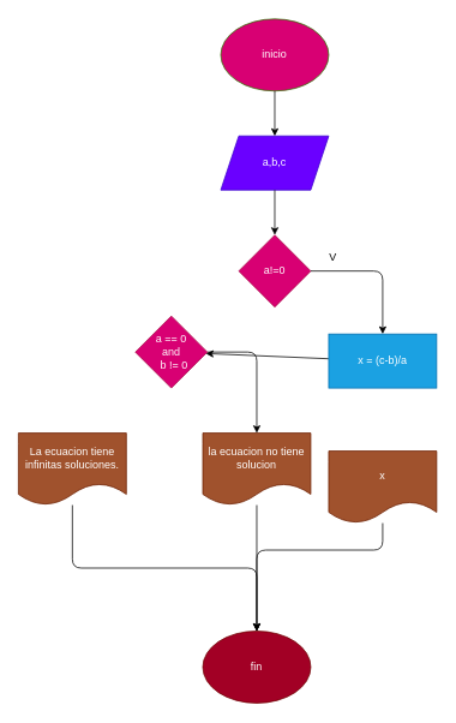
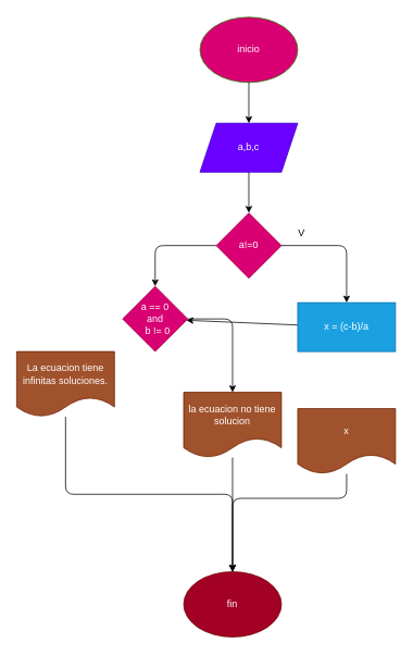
  <mxCell id="0" />
  <mxCell id="1" parent="0" />
  <mxCell id="2" value="inicio" style="ellipse;whiteSpace=wrap;html=1;fillColor=#d80073;fontColor=#ffffff;strokeColor=#2D7600;" parent="1" vertex="1"><mxGeometry x="245" y="20" width="120" height="80" as="geometry" /></mxCell>
  <mxCell id="3" value="a,b,c" style="shape=parallelogram;perimeter=parallelogramPerimeter;whiteSpace=wrap;html=1;fixedSize=1;fillColor=#6a00ff;fontColor=#ffffff;strokeColor=#3700CC;" parent="1" vertex="1"><mxGeometry x="245" y="150" width="120" height="60" as="geometry" /></mxCell>
  <mxCell id="4" value="a!=0" style="rhombus;whiteSpace=wrap;html=1;fillColor=#d80073;fontColor=#ffffff;strokeColor=#A50040;" parent="1" vertex="1"><mxGeometry x="265" y="260" width="80" height="80" as="geometry" /></mxCell>
  <mxCell id="5" value="fin" style="ellipse;whiteSpace=wrap;html=1;fillColor=#a20025;fontColor=#ffffff;strokeColor=#6F0000;" parent="1" vertex="1"><mxGeometry x="225" y="700" width="120" height="80" as="geometry" /></mxCell>
  <mxCell id="6" value="" style="endArrow=classic;html=1;" parent="1" source="2" target="3" edge="1"><mxGeometry width="50" height="50" relative="1" as="geometry"><mxPoint x="210" y="340" as="sourcePoint" /><mxPoint x="260" y="290" as="targetPoint" /></mxGeometry></mxCell>
  <mxCell id="7" value="" style="endArrow=classic;html=1;" parent="1" source="3" target="4" edge="1"><mxGeometry width="50" height="50" relative="1" as="geometry"><mxPoint x="315" y="110" as="sourcePoint" /><mxPoint x="315" y="160" as="targetPoint" /></mxGeometry></mxCell>
+ <mxCell id="8" value="" style="edgeStyle=segmentEdgeStyle;endArrow=classic;html=1;" parent="1" source="4" target="17" edge="1"><mxGeometry width="50" height="50" relative="1" as="geometry"><mxPoint x="210" y="340" as="sourcePoint" /><mxPoint x="205" y="400" as="targetPoint" /></mxGeometry></mxCell>
  <mxCell id="9" value="" style="edgeStyle=segmentEdgeStyle;endArrow=classic;html=1;" parent="1" source="4" target="14" edge="1"><mxGeometry width="50" height="50" relative="1" as="geometry"><mxPoint x="275" y="310" as="sourcePoint" /><mxPoint x="405" y="400" as="targetPoint" /></mxGeometry></mxCell>
  <mxCell id="10" value="" style="edgeStyle=elbowEdgeStyle;elbow=vertical;endArrow=classic;html=1;" parent="1" source="15" target="5" edge="1"><mxGeometry width="50" height="50" relative="1" as="geometry"><mxPoint x="405" y="480" as="sourcePoint" /><mxPoint x="410" y="390" as="targetPoint" /><Array as="points"><mxPoint x="360" y="610" /><mxPoint x="360" y="560" /></Array></mxGeometry></mxCell>
  <mxCell id="11" value="" style="edgeStyle=elbowEdgeStyle;elbow=vertical;endArrow=classic;html=1;" parent="1" source="20" target="5" edge="1"><mxGeometry width="50" height="50" relative="1" as="geometry"><mxPoint x="205" y="480" as="sourcePoint" /><mxPoint x="315" y="570" as="targetPoint" /></mxGeometry></mxCell>
  <mxCell id="12" value="V" style="text;html=1;strokeColor=none;fillColor=none;align=center;verticalAlign=middle;whiteSpace=wrap;rounded=0;" parent="1" vertex="1"><mxGeometry x="340" y="270" width="60" height="30" as="geometry" /></mxCell>
  <mxCell id="13" style="edgeStyle=none;html=1;" edge="1" parent="1" source="14" target="17"><mxGeometry relative="1" as="geometry" /></mxCell>
  <mxCell id="14" value="x = (c-b)/a" style="rounded=0;whiteSpace=wrap;html=1;fillColor=#1ba1e2;fontColor=#ffffff;strokeColor=#006EAF;" vertex="1" parent="1"><mxGeometry x="365" y="370" width="120" height="60" as="geometry" /></mxCell>
  <mxCell id="15" value="x" style="shape=document;whiteSpace=wrap;html=1;boundedLbl=1;fillColor=#a0522d;fontColor=#ffffff;strokeColor=#6D1F00;" vertex="1" parent="1"><mxGeometry x="365" y="500" width="120" height="80" as="geometry" /></mxCell>
  <mxCell id="16" style="edgeStyle=none;html=1;" edge="1" parent="1" source="17" target="19"><mxGeometry relative="1" as="geometry"><Array as="points"><mxPoint x="285" y="390" /></Array></mxGeometry></mxCell>
  <mxCell id="17" value="a == 0 &lt;br&gt;and&lt;br&gt;&amp;nbsp; b != 0" style="rhombus;whiteSpace=wrap;html=1;fillColor=#d80073;fontColor=#ffffff;strokeColor=#A50040;" vertex="1" parent="1"><mxGeometry x="150" y="350" width="80" height="80" as="geometry" /></mxCell>
  <mxCell id="18" style="edgeStyle=none;html=1;" edge="1" parent="1" source="19" target="5"><mxGeometry relative="1" as="geometry" /></mxCell>
  <mxCell id="19" value="la ecuacion no tiene solucion" style="shape=document;whiteSpace=wrap;html=1;boundedLbl=1;fillColor=#a0522d;fontColor=#ffffff;strokeColor=#6D1F00;" vertex="1" parent="1"><mxGeometry x="225" y="480" width="120" height="80" as="geometry" /></mxCell>
- <mxCell id="20" value="La ecuacion tiene infinitas soluciones." style="shape=document;whiteSpace=wrap;html=1;boundedLbl=1;fillColor=#a0522d;fontColor=#ffffff;strokeColor=#6D1F00;" vertex="1" parent="1"><mxGeometry x="20" y="480" width="120" height="80" as="geometry" /></mxCell>
+ <mxCell id="20" value="La ecuacion tiene infinitas soluciones." style="shape=document;whiteSpace=wrap;html=1;boundedLbl=1;fillColor=#a0522d;fontColor=#ffffff;strokeColor=#6D1F00;" vertex="1" parent="1"><mxGeometry x="20" y="430" width="120" height="80" as="geometry" /></mxCell>
